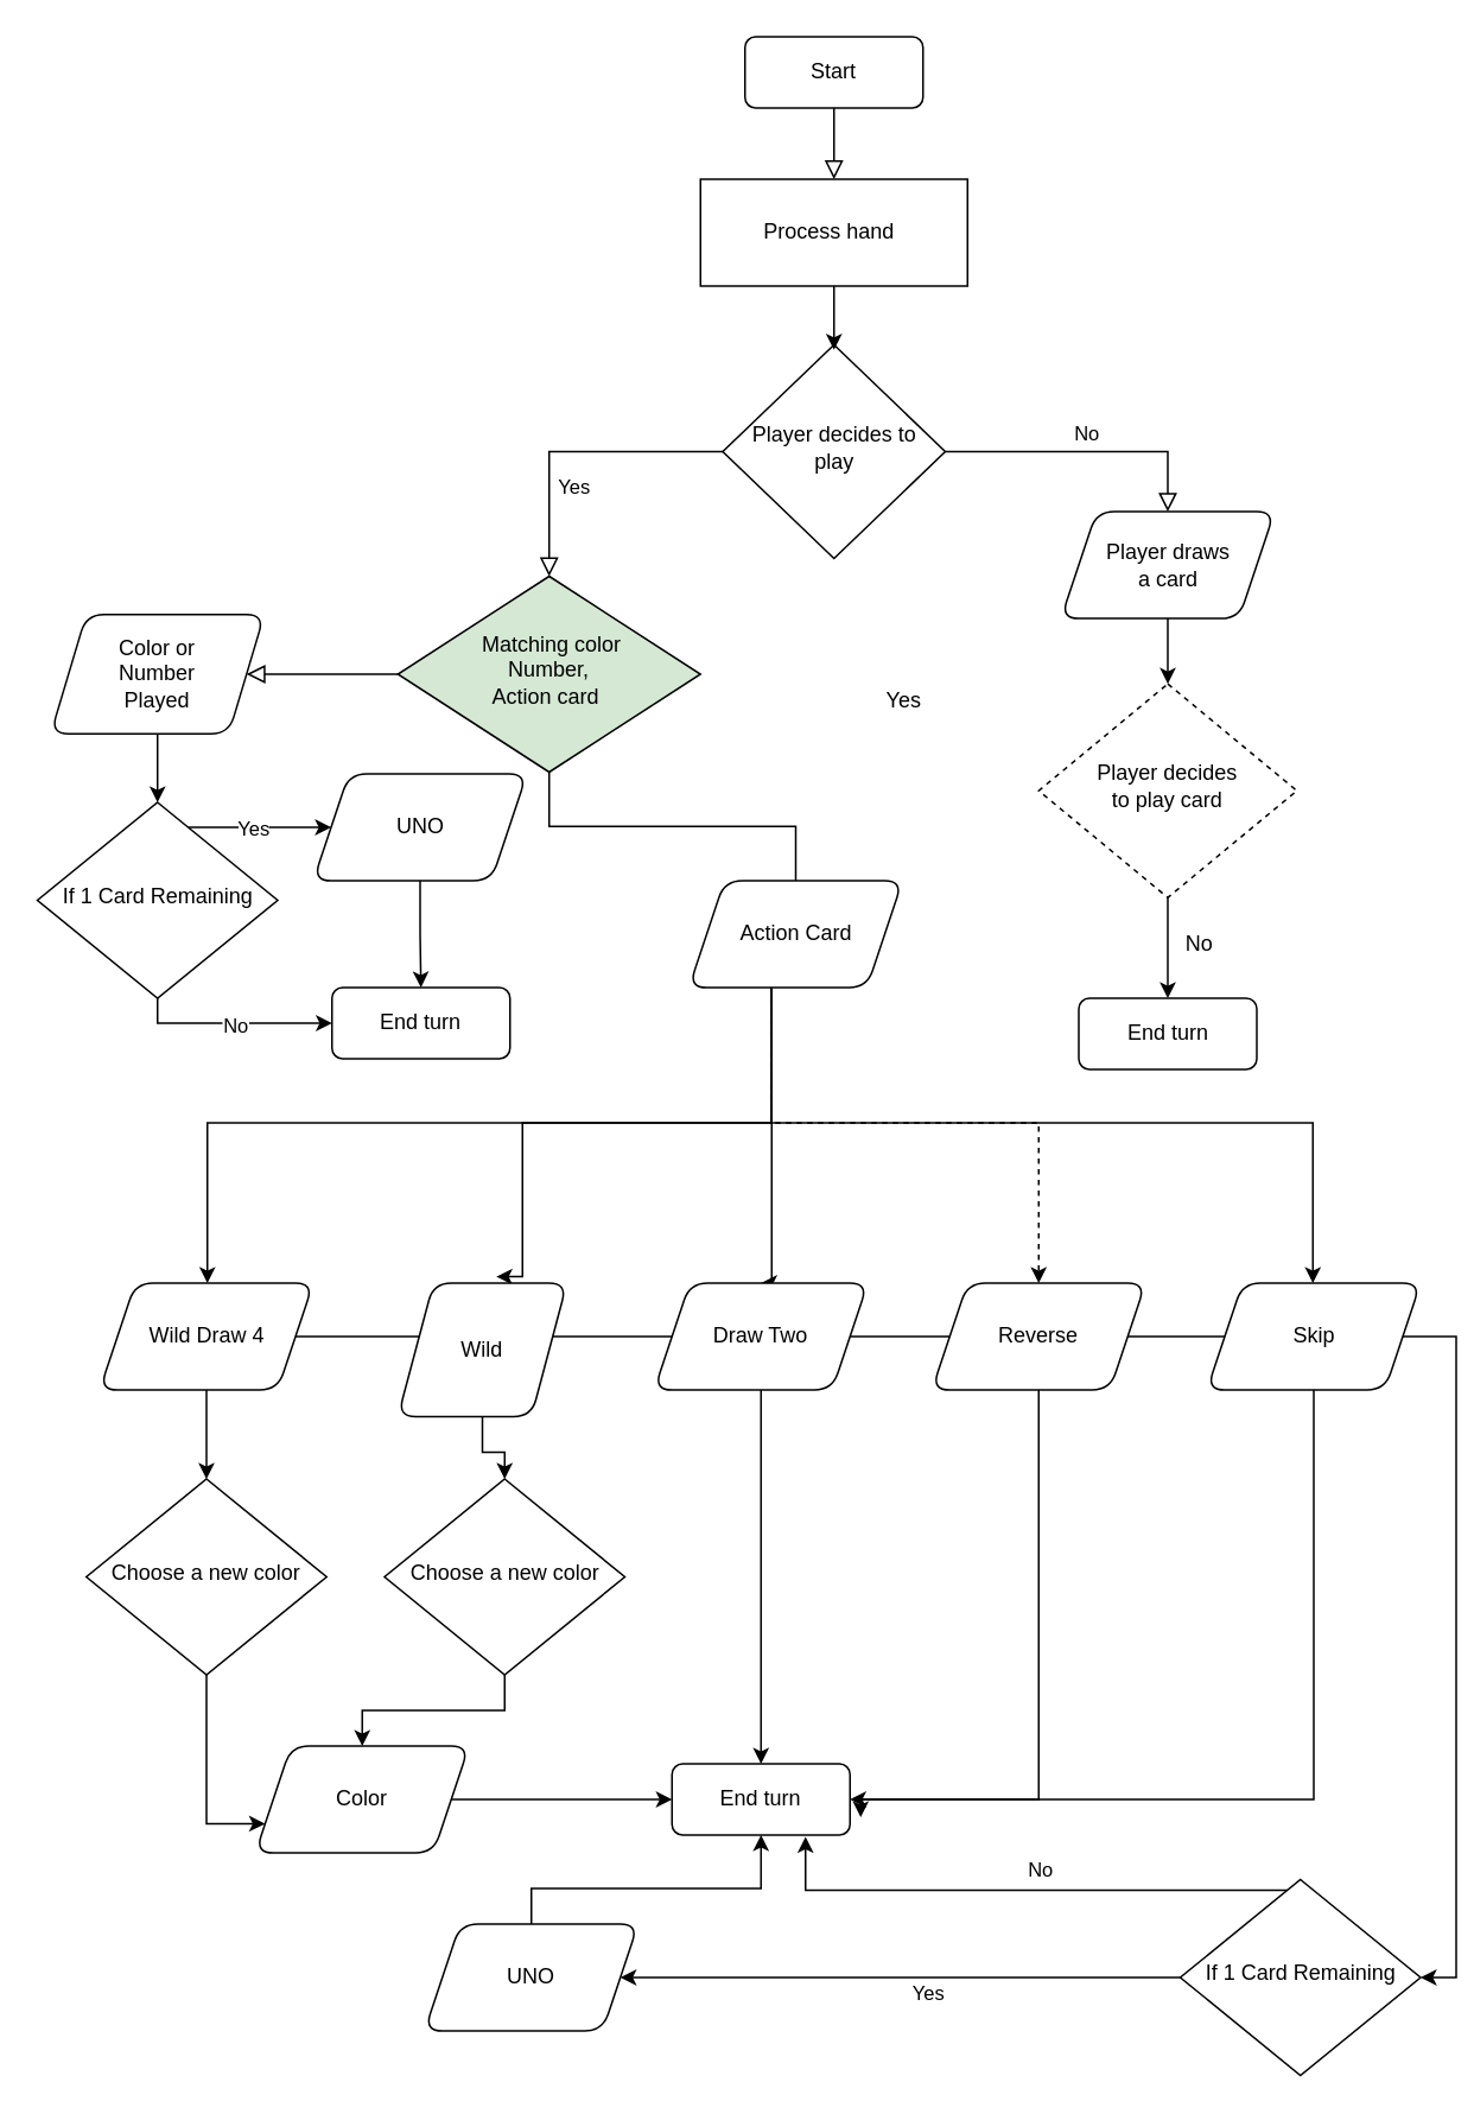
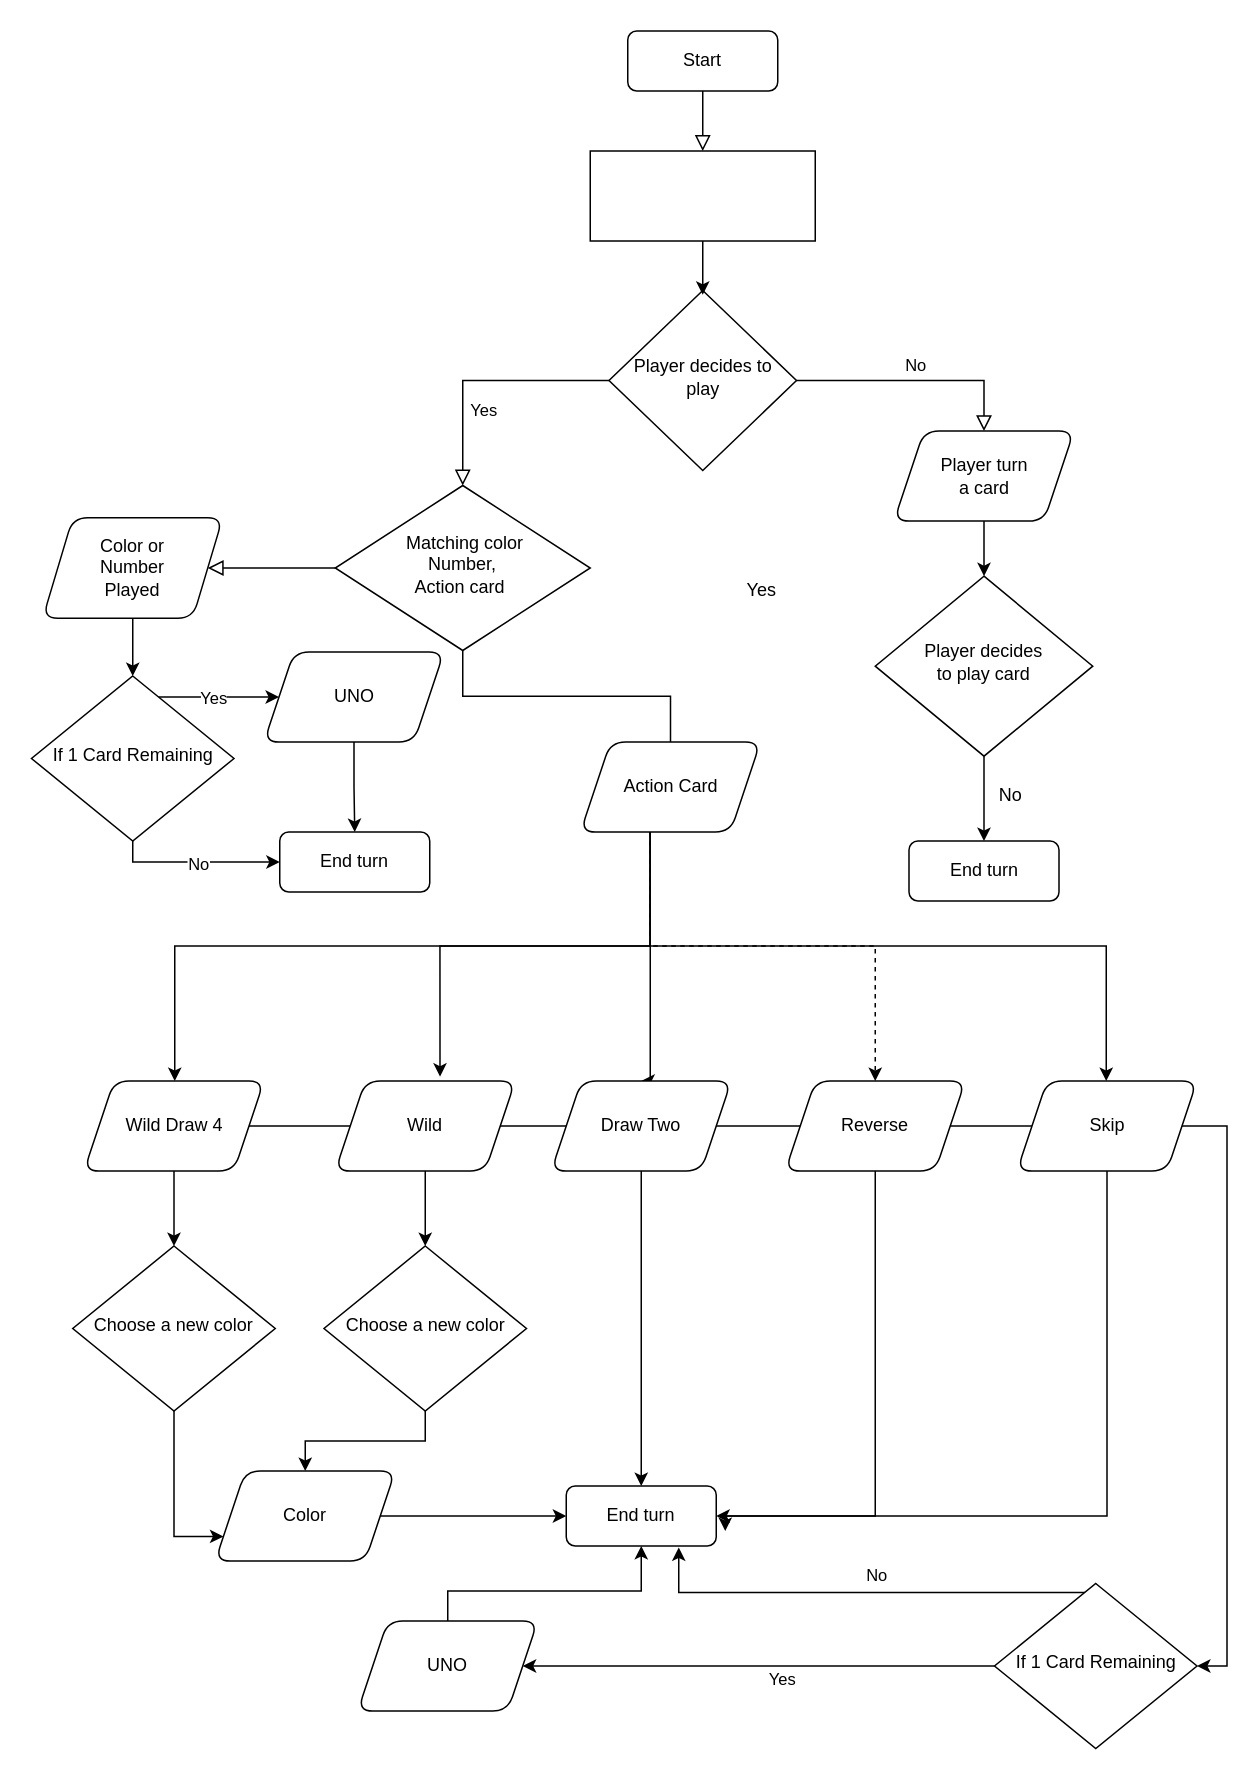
  <mxCell id="0" />
  <mxCell id="1" parent="0" />
  <mxCell id="2" value="" style="rounded=0;html=1;jettySize=auto;orthogonalLoop=1;fontSize=11;endArrow=block;endFill=0;endSize=8;strokeWidth=1;shadow=0;labelBackgroundColor=none;edgeStyle=orthogonalEdgeStyle;entryX=0.5;entryY=0;entryDx=0;entryDy=0;" parent="1" source="3" target="11" edge="1"><mxGeometry relative="1" as="geometry"><mxPoint x="473" y="110" as="targetPoint" /></mxGeometry></mxCell>
  <mxCell id="3" value="Start" style="rounded=1;whiteSpace=wrap;html=1;fontSize=12;glass=0;strokeWidth=1;shadow=0;" parent="1" vertex="1"><mxGeometry x="418" y="20" width="100" height="40" as="geometry" /></mxCell>
  <mxCell id="4" value="Yes" style="rounded=0;html=1;jettySize=auto;orthogonalLoop=1;fontSize=11;endArrow=block;endFill=0;endSize=8;strokeWidth=1;shadow=0;labelBackgroundColor=none;edgeStyle=orthogonalEdgeStyle;" parent="1" source="6" target="9" edge="1"><mxGeometry y="20" relative="1" as="geometry"><mxPoint as="offset" /></mxGeometry></mxCell>
  <mxCell id="5" value="No" style="edgeStyle=orthogonalEdgeStyle;rounded=0;html=1;jettySize=auto;orthogonalLoop=1;fontSize=11;endArrow=block;endFill=0;endSize=8;strokeWidth=1;shadow=0;labelBackgroundColor=none;entryX=0.5;entryY=0;entryDx=0;entryDy=0;" parent="1" source="6" target="21" edge="1"><mxGeometry y="10" relative="1" as="geometry"><mxPoint as="offset" /><mxPoint x="683" y="320" as="targetPoint" /></mxGeometry></mxCell>
  <mxCell id="6" value="Player decides to&lt;br&gt;play" style="rhombus;whiteSpace=wrap;html=1;shadow=0;fontFamily=Helvetica;fontSize=12;align=center;strokeWidth=1;spacing=6;spacingTop=-4;" parent="1" vertex="1"><mxGeometry x="405.5" y="193" width="125" height="120" as="geometry" /></mxCell>
  <mxCell id="7" value="" style="edgeStyle=orthogonalEdgeStyle;rounded=0;html=1;jettySize=auto;orthogonalLoop=1;fontSize=11;endArrow=block;endFill=0;endSize=8;strokeWidth=1;shadow=0;labelBackgroundColor=none;" parent="1" source="9" target="18" edge="1"><mxGeometry y="10" relative="1" as="geometry"><mxPoint as="offset" /><mxPoint x="423" y="450" as="targetPoint" /></mxGeometry></mxCell>
  <mxCell id="8" style="edgeStyle=orthogonalEdgeStyle;rounded=0;orthogonalLoop=1;jettySize=auto;html=1;entryX=0.5;entryY=0;entryDx=0;entryDy=0;endArrow=none;" edge="1" parent="1" source="9" target="28"><mxGeometry relative="1" as="geometry" /></mxCell>
- <mxCell id="9" value="&amp;nbsp;Matching color&lt;br&gt;Number, &lt;br&gt;Action card&amp;nbsp;" style="rhombus;whiteSpace=wrap;html=1;shadow=0;fontFamily=Helvetica;fontSize=12;align=center;strokeWidth=1;spacing=6;spacingTop=-4;fillColor=#d5e8d4;" parent="1" vertex="1"><mxGeometry x="223" y="323" width="170" height="110" as="geometry" /></mxCell>
+ <mxCell id="9" value="&amp;nbsp;Matching color&lt;br&gt;Number, &lt;br&gt;Action card&amp;nbsp;" style="rhombus;whiteSpace=wrap;html=1;shadow=0;fontFamily=Helvetica;fontSize=12;align=center;strokeWidth=1;spacing=6;spacingTop=-4;" parent="1" vertex="1"><mxGeometry x="223" y="323" width="170" height="110" as="geometry" /></mxCell>
  <mxCell id="10" style="edgeStyle=orthogonalEdgeStyle;rounded=0;orthogonalLoop=1;jettySize=auto;html=1;entryX=0.5;entryY=0.024;entryDx=0;entryDy=0;entryPerimeter=0;exitX=0.5;exitY=1;exitDx=0;exitDy=0;" edge="1" parent="1" source="11" target="6"><mxGeometry relative="1" as="geometry"><mxPoint x="468" y="113" as="sourcePoint" /></mxGeometry></mxCell>
  <mxCell id="11" value="" style="rounded=0;whiteSpace=wrap;html=1;" vertex="1" parent="1"><mxGeometry x="393" y="100" width="150" height="60" as="geometry" /></mxCell>
- <mxCell id="12" value="Process hand" style="text;html=1;strokeColor=none;fillColor=none;align=center;verticalAlign=middle;whiteSpace=wrap;rounded=0;" vertex="1" parent="1"><mxGeometry x="413" y="120" width="105" height="20" as="geometry" /></mxCell>
  <mxCell id="13" style="edgeStyle=orthogonalEdgeStyle;rounded=0;orthogonalLoop=1;jettySize=auto;html=1;entryX=0.5;entryY=0;entryDx=0;entryDy=0;" edge="1" parent="1" source="14" target="16"><mxGeometry relative="1" as="geometry" /></mxCell>
- <mxCell id="14" value="Player&amp;nbsp;decides&lt;br&gt;to play card" style="rhombus;whiteSpace=wrap;html=1;shadow=0;fontFamily=Helvetica;fontSize=12;align=center;strokeWidth=1;spacing=6;spacingTop=-4;dashed=1;" vertex="1" parent="1"><mxGeometry x="583" y="383.46" width="145" height="120" as="geometry" /></mxCell>
+ <mxCell id="14" value="Player&amp;nbsp;decides&lt;br&gt;to play card" style="rhombus;whiteSpace=wrap;html=1;shadow=0;fontFamily=Helvetica;fontSize=12;align=center;strokeWidth=1;spacing=6;spacingTop=-4;" vertex="1" parent="1"><mxGeometry x="583" y="383.46" width="145" height="120" as="geometry" /></mxCell>
  <mxCell id="15" value="Yes" style="text;html=1;align=center;verticalAlign=middle;resizable=0;points=[];autosize=1;" vertex="1" parent="1"><mxGeometry x="487" y="383.46" width="40" height="20" as="geometry" /></mxCell>
  <mxCell id="16" value="End turn" style="rounded=1;whiteSpace=wrap;html=1;fontSize=12;glass=0;strokeWidth=1;shadow=0;" vertex="1" parent="1"><mxGeometry x="605.5" y="560" width="100" height="40" as="geometry" /></mxCell>
  <mxCell id="17" style="edgeStyle=orthogonalEdgeStyle;rounded=0;orthogonalLoop=1;jettySize=auto;html=1;entryX=0.5;entryY=0;entryDx=0;entryDy=0;" edge="1" parent="1" source="18" target="55"><mxGeometry relative="1" as="geometry"><Array as="points"><mxPoint x="88" y="420" /></Array></mxGeometry></mxCell>
  <mxCell id="18" value="Color or&lt;br&gt;Number&lt;br&gt;Played" style="shape=parallelogram;perimeter=parallelogramPerimeter;whiteSpace=wrap;html=1;fixedSize=1;rounded=1;shadow=0;strokeWidth=1;glass=0;" vertex="1" parent="1"><mxGeometry x="28" y="344.5" width="120" height="67" as="geometry" /></mxCell>
  <mxCell id="19" value="End turn" style="rounded=1;whiteSpace=wrap;html=1;fontSize=12;glass=0;strokeWidth=1;shadow=0;" vertex="1" parent="1"><mxGeometry x="186" y="554" width="100" height="40" as="geometry" /></mxCell>
  <mxCell id="20" style="edgeStyle=orthogonalEdgeStyle;rounded=0;orthogonalLoop=1;jettySize=auto;html=1;entryX=0.5;entryY=0;entryDx=0;entryDy=0;" edge="1" parent="1" source="21" target="14"><mxGeometry relative="1" as="geometry" /></mxCell>
- <mxCell id="21" value="Player draws &lt;br&gt;a card" style="shape=parallelogram;perimeter=parallelogramPerimeter;whiteSpace=wrap;html=1;fixedSize=1;rounded=1;shadow=0;strokeWidth=1;glass=0;" vertex="1" parent="1"><mxGeometry x="595.5" y="286.73" width="120" height="60" as="geometry" /></mxCell>
+ <mxCell id="21" value="Player turn &lt;br&gt;a card" style="shape=parallelogram;perimeter=parallelogramPerimeter;whiteSpace=wrap;html=1;fixedSize=1;rounded=1;shadow=0;strokeWidth=1;glass=0;" vertex="1" parent="1"><mxGeometry x="595.5" y="286.73" width="120" height="60" as="geometry" /></mxCell>
  <mxCell id="22" value="No" style="text;html=1;align=center;verticalAlign=middle;resizable=0;points=[];autosize=1;" vertex="1" parent="1"><mxGeometry x="658" y="520" width="30" height="20" as="geometry" /></mxCell>
  <mxCell id="23" style="edgeStyle=orthogonalEdgeStyle;rounded=0;orthogonalLoop=1;jettySize=auto;html=1;dashed=1;" edge="1" parent="1" source="28" target="38"><mxGeometry relative="1" as="geometry"><Array as="points"><mxPoint x="433" y="630" /><mxPoint x="583" y="630" /></Array></mxGeometry></mxCell>
  <mxCell id="24" style="edgeStyle=orthogonalEdgeStyle;rounded=0;orthogonalLoop=1;jettySize=auto;html=1;" edge="1" parent="1" source="28" target="39"><mxGeometry relative="1" as="geometry"><Array as="points"><mxPoint x="433" y="630" /><mxPoint x="737" y="630" /></Array></mxGeometry></mxCell>
  <mxCell id="25" style="edgeStyle=orthogonalEdgeStyle;rounded=0;orthogonalLoop=1;jettySize=auto;html=1;" edge="1" parent="1" source="28" target="32"><mxGeometry relative="1" as="geometry"><Array as="points"><mxPoint x="433" y="630" /><mxPoint x="116" y="630" /></Array></mxGeometry></mxCell>
  <mxCell id="26" style="edgeStyle=orthogonalEdgeStyle;rounded=0;orthogonalLoop=1;jettySize=auto;html=1;entryX=0.582;entryY=-0.048;entryDx=0;entryDy=0;entryPerimeter=0;" edge="1" parent="1" source="28" target="34"><mxGeometry relative="1" as="geometry"><Array as="points"><mxPoint x="433" y="630" /><mxPoint x="293" y="630" /></Array></mxGeometry></mxCell>
  <mxCell id="27" style="edgeStyle=orthogonalEdgeStyle;rounded=0;orthogonalLoop=1;jettySize=auto;html=1;entryX=0.5;entryY=0;entryDx=0;entryDy=0;" edge="1" parent="1" source="28" target="36"><mxGeometry relative="1" as="geometry"><Array as="points"><mxPoint x="433" y="720" /></Array></mxGeometry></mxCell>
  <mxCell id="28" value="Action Card" style="shape=parallelogram;perimeter=parallelogramPerimeter;whiteSpace=wrap;html=1;fixedSize=1;rounded=1;shadow=0;strokeWidth=1;glass=0;" vertex="1" parent="1"><mxGeometry x="386.5" y="494" width="120" height="60" as="geometry" /></mxCell>
  <mxCell id="29" value="End turn" style="rounded=1;whiteSpace=wrap;html=1;fontSize=12;glass=0;strokeWidth=1;shadow=0;" vertex="1" parent="1"><mxGeometry x="377" y="990" width="100" height="40" as="geometry" /></mxCell>
  <mxCell id="30" style="edgeStyle=orthogonalEdgeStyle;rounded=0;orthogonalLoop=1;jettySize=auto;html=1;entryX=0.5;entryY=0;entryDx=0;entryDy=0;" edge="1" parent="1" source="32" target="41"><mxGeometry relative="1" as="geometry" /></mxCell>
  <mxCell id="31" style="edgeStyle=orthogonalEdgeStyle;rounded=0;orthogonalLoop=1;jettySize=auto;html=1;entryX=1;entryY=0.5;entryDx=0;entryDy=0;" edge="1" parent="1" source="32" target="59"><mxGeometry relative="1" as="geometry" /></mxCell>
  <mxCell id="32" value="Wild Draw 4" style="shape=parallelogram;perimeter=parallelogramPerimeter;whiteSpace=wrap;html=1;fixedSize=1;rounded=1;shadow=0;strokeWidth=1;glass=0;" vertex="1" parent="1"><mxGeometry x="55.5" y="720" width="120" height="60" as="geometry" /></mxCell>
  <mxCell id="33" style="edgeStyle=orthogonalEdgeStyle;rounded=0;orthogonalLoop=1;jettySize=auto;html=1;entryX=0.5;entryY=0;entryDx=0;entryDy=0;" edge="1" parent="1" source="34" target="43"><mxGeometry relative="1" as="geometry" /></mxCell>
- <mxCell id="34" value="Wild" style="shape=parallelogram;perimeter=parallelogramPerimeter;whiteSpace=wrap;html=1;fixedSize=1;rounded=1;shadow=0;strokeWidth=1;glass=0;" vertex="1" parent="1"><mxGeometry x="223" y="720" width="95" height="75" as="geometry" /></mxCell>
+ <mxCell id="34" value="Wild" style="shape=parallelogram;perimeter=parallelogramPerimeter;whiteSpace=wrap;html=1;fixedSize=1;rounded=1;shadow=0;strokeWidth=1;glass=0;" vertex="1" parent="1"><mxGeometry x="223" y="720" width="120" height="60" as="geometry" /></mxCell>
  <mxCell id="35" style="edgeStyle=orthogonalEdgeStyle;rounded=0;orthogonalLoop=1;jettySize=auto;html=1;" edge="1" parent="1" source="36" target="29"><mxGeometry relative="1" as="geometry" /></mxCell>
  <mxCell id="36" value="Draw Two" style="shape=parallelogram;perimeter=parallelogramPerimeter;whiteSpace=wrap;html=1;fixedSize=1;rounded=1;shadow=0;strokeWidth=1;glass=0;" vertex="1" parent="1"><mxGeometry x="367" y="720" width="120" height="60" as="geometry" /></mxCell>
  <mxCell id="37" style="edgeStyle=orthogonalEdgeStyle;rounded=0;orthogonalLoop=1;jettySize=auto;html=1;entryX=1;entryY=0.5;entryDx=0;entryDy=0;" edge="1" parent="1" source="38" target="29"><mxGeometry relative="1" as="geometry"><Array as="points"><mxPoint x="583" y="1010" /></Array></mxGeometry></mxCell>
  <mxCell id="38" value="Reverse" style="shape=parallelogram;perimeter=parallelogramPerimeter;whiteSpace=wrap;html=1;fixedSize=1;rounded=1;shadow=0;strokeWidth=1;glass=0;" vertex="1" parent="1"><mxGeometry x="523" y="720" width="120" height="60" as="geometry" /></mxCell>
  <mxCell id="39" value="Skip" style="shape=parallelogram;perimeter=parallelogramPerimeter;whiteSpace=wrap;html=1;fixedSize=1;rounded=1;shadow=0;strokeWidth=1;glass=0;" vertex="1" parent="1"><mxGeometry x="677.5" y="720" width="120" height="60" as="geometry" /></mxCell>
  <mxCell id="40" style="edgeStyle=orthogonalEdgeStyle;rounded=0;orthogonalLoop=1;jettySize=auto;html=1;entryX=0;entryY=0.75;entryDx=0;entryDy=0;" edge="1" parent="1" source="41" target="45"><mxGeometry relative="1" as="geometry"><Array as="points"><mxPoint x="116" y="1024" /></Array></mxGeometry></mxCell>
  <mxCell id="41" value="Choose a new color" style="rhombus;whiteSpace=wrap;html=1;shadow=0;fontFamily=Helvetica;fontSize=12;align=center;strokeWidth=1;spacing=6;spacingTop=-4;" vertex="1" parent="1"><mxGeometry x="48" y="830" width="135" height="110" as="geometry" /></mxCell>
  <mxCell id="42" style="edgeStyle=orthogonalEdgeStyle;rounded=0;orthogonalLoop=1;jettySize=auto;html=1;entryX=0.5;entryY=0;entryDx=0;entryDy=0;" edge="1" parent="1" source="43" target="45"><mxGeometry relative="1" as="geometry" /></mxCell>
  <mxCell id="43" value="Choose a new color" style="rhombus;whiteSpace=wrap;html=1;shadow=0;fontFamily=Helvetica;fontSize=12;align=center;strokeWidth=1;spacing=6;spacingTop=-4;" vertex="1" parent="1"><mxGeometry x="215.5" y="830" width="135" height="110" as="geometry" /></mxCell>
  <mxCell id="44" style="edgeStyle=orthogonalEdgeStyle;rounded=0;orthogonalLoop=1;jettySize=auto;html=1;" edge="1" parent="1" source="45" target="29"><mxGeometry relative="1" as="geometry" /></mxCell>
  <mxCell id="45" value="Color" style="shape=parallelogram;perimeter=parallelogramPerimeter;whiteSpace=wrap;html=1;fixedSize=1;rounded=1;shadow=0;strokeWidth=1;glass=0;" vertex="1" parent="1"><mxGeometry x="143" y="980" width="120" height="60" as="geometry" /></mxCell>
  <mxCell id="46" style="edgeStyle=orthogonalEdgeStyle;rounded=0;orthogonalLoop=1;jettySize=auto;html=1;entryX=0.5;entryY=0;entryDx=0;entryDy=0;" edge="1" parent="1" source="47" target="19"><mxGeometry relative="1" as="geometry" /></mxCell>
  <mxCell id="47" value="UNO" style="shape=parallelogram;perimeter=parallelogramPerimeter;whiteSpace=wrap;html=1;fixedSize=1;rounded=1;shadow=0;strokeWidth=1;glass=0;" vertex="1" parent="1"><mxGeometry x="175.5" y="434" width="120" height="60" as="geometry" /></mxCell>
  <mxCell id="48" style="edgeStyle=orthogonalEdgeStyle;rounded=0;orthogonalLoop=1;jettySize=auto;html=1;entryX=0.5;entryY=1;entryDx=0;entryDy=0;" edge="1" parent="1" source="49" target="29"><mxGeometry relative="1" as="geometry"><Array as="points"><mxPoint x="298" y="1060" /><mxPoint x="427" y="1060" /></Array></mxGeometry></mxCell>
  <mxCell id="49" value="UNO" style="shape=parallelogram;perimeter=parallelogramPerimeter;whiteSpace=wrap;html=1;fixedSize=1;rounded=1;shadow=0;strokeWidth=1;glass=0;" vertex="1" parent="1"><mxGeometry x="238" y="1080" width="120" height="60" as="geometry" /></mxCell>
  <mxCell id="50" style="edgeStyle=orthogonalEdgeStyle;rounded=0;orthogonalLoop=1;jettySize=auto;html=1;" edge="1" parent="1" source="39"><mxGeometry relative="1" as="geometry"><mxPoint x="733" y="780" as="sourcePoint" /><mxPoint x="483" y="1020" as="targetPoint" /><Array as="points"><mxPoint x="737" y="1010" /><mxPoint x="483" y="1010" /></Array></mxGeometry></mxCell>
  <mxCell id="51" style="edgeStyle=orthogonalEdgeStyle;rounded=0;orthogonalLoop=1;jettySize=auto;html=1;entryX=0;entryY=0.5;entryDx=0;entryDy=0;" edge="1" parent="1" source="55" target="47"><mxGeometry relative="1" as="geometry"><Array as="points"><mxPoint x="158" y="464" /><mxPoint x="158" y="464" /></Array></mxGeometry></mxCell>
  <mxCell id="52" value="Yes" style="edgeLabel;html=1;align=center;verticalAlign=middle;resizable=0;points=[];" vertex="1" connectable="0" parent="51"><mxGeometry x="-0.115" relative="1" as="geometry"><mxPoint as="offset" /></mxGeometry></mxCell>
  <mxCell id="53" style="edgeStyle=orthogonalEdgeStyle;rounded=0;orthogonalLoop=1;jettySize=auto;html=1;entryX=0;entryY=0.5;entryDx=0;entryDy=0;" edge="1" parent="1" source="55" target="19"><mxGeometry relative="1" as="geometry"><Array as="points"><mxPoint x="88" y="574" /></Array></mxGeometry></mxCell>
  <mxCell id="54" value="No" style="edgeLabel;html=1;align=center;verticalAlign=middle;resizable=0;points=[];" vertex="1" connectable="0" parent="53"><mxGeometry x="0.013" y="-1" relative="1" as="geometry"><mxPoint as="offset" /></mxGeometry></mxCell>
  <mxCell id="55" value="If 1 Card Remaining" style="rhombus;whiteSpace=wrap;html=1;shadow=0;fontFamily=Helvetica;fontSize=12;align=center;strokeWidth=1;spacing=6;spacingTop=-4;" vertex="1" parent="1"><mxGeometry x="20.5" y="450" width="135" height="110" as="geometry" /></mxCell>
  <mxCell id="56" style="edgeStyle=orthogonalEdgeStyle;rounded=0;orthogonalLoop=1;jettySize=auto;html=1;" edge="1" parent="1" source="59"><mxGeometry relative="1" as="geometry"><mxPoint x="348" y="1110" as="targetPoint" /></mxGeometry></mxCell>
  <mxCell id="57" value="Yes" style="edgeLabel;html=1;align=center;verticalAlign=middle;resizable=0;points=[];" vertex="1" connectable="0" parent="56"><mxGeometry x="-0.098" y="2" relative="1" as="geometry"><mxPoint y="6" as="offset" /></mxGeometry></mxCell>
  <mxCell id="58" value="No" style="edgeStyle=orthogonalEdgeStyle;rounded=0;orthogonalLoop=1;jettySize=auto;html=1;entryX=0.75;entryY=1;entryDx=0;entryDy=0;exitX=0.5;exitY=0;exitDx=0;exitDy=0;" edge="1" parent="1" source="59"><mxGeometry x="-0.034" y="-11" relative="1" as="geometry"><mxPoint x="723.864" y="1061" as="sourcePoint" /><mxPoint x="452" y="1031" as="targetPoint" /><Array as="points"><mxPoint x="730" y="1061" /><mxPoint x="452" y="1061" /></Array><mxPoint as="offset" /></mxGeometry></mxCell>
  <mxCell id="59" value="If 1 Card Remaining" style="rhombus;whiteSpace=wrap;html=1;shadow=0;fontFamily=Helvetica;fontSize=12;align=center;strokeWidth=1;spacing=6;spacingTop=-4;" vertex="1" parent="1"><mxGeometry x="662.5" y="1055" width="135" height="110" as="geometry" /></mxCell>
